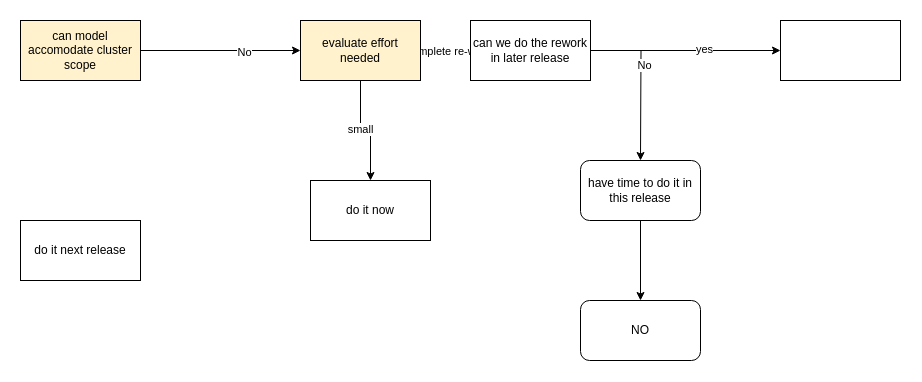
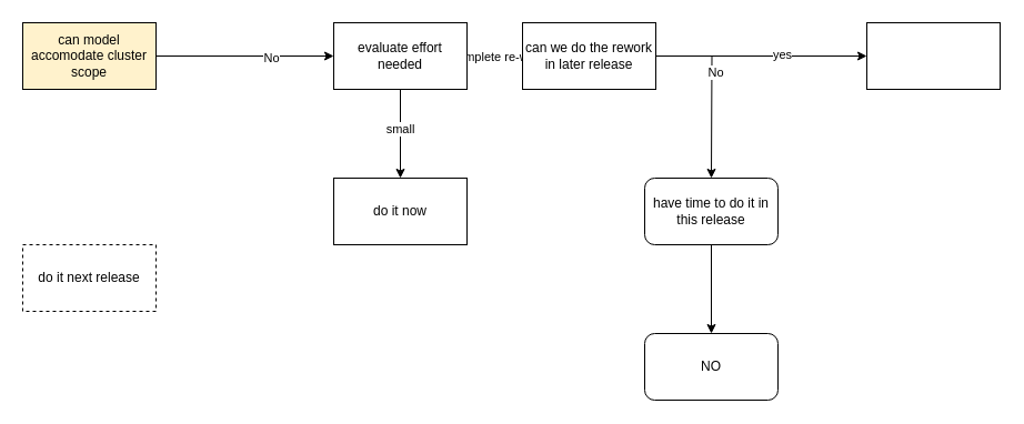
  <mxCell id="0" />
  <mxCell id="1" parent="0" />
  <mxCell id="2" value="" style="edgeStyle=orthogonalEdgeStyle;rounded=0;orthogonalLoop=1;jettySize=auto;html=1;" edge="1" parent="1" source="4" target="10"><mxGeometry relative="1" as="geometry" /></mxCell>
  <mxCell id="3" value="No" style="edgeLabel;html=1;align=center;verticalAlign=middle;resizable=0;points=[];" vertex="1" connectable="0" parent="2"><mxGeometry x="0.284" y="-1" relative="1" as="geometry"><mxPoint as="offset" /></mxGeometry></mxCell>
  <mxCell id="4" value="can model accomodate cluster scope" style="rounded=0;whiteSpace=wrap;html=1;fillColor=#fff2cc;" vertex="1" parent="1"><mxGeometry x="20" y="20" width="120" height="60" as="geometry" /></mxCell>
- <mxCell id="5" value="do it next release" style="whiteSpace=wrap;html=1;rounded=0;" vertex="1" parent="1"><mxGeometry x="20" y="220" width="120" height="60" as="geometry" /></mxCell>
+ <mxCell id="5" value="do it next release" style="whiteSpace=wrap;html=1;rounded=0;dashed=1;" vertex="1" parent="1"><mxGeometry x="20" y="220" width="120" height="60" as="geometry" /></mxCell>
  <mxCell id="6" value="" style="edgeStyle=orthogonalEdgeStyle;rounded=0;orthogonalLoop=1;jettySize=auto;html=1;" edge="1" parent="1" source="10" target="11"><mxGeometry relative="1" as="geometry" /></mxCell>
  <mxCell id="7" value="small" style="edgeLabel;html=1;align=center;verticalAlign=middle;resizable=0;points=[];" vertex="1" connectable="0" parent="6"><mxGeometry x="-0.125" y="-1" relative="1" as="geometry"><mxPoint as="offset" /></mxGeometry></mxCell>
  <mxCell id="8" value="" style="edgeStyle=orthogonalEdgeStyle;rounded=0;orthogonalLoop=1;jettySize=auto;html=1;" edge="1" parent="1" source="10" target="16"><mxGeometry relative="1" as="geometry" /></mxCell>
  <mxCell id="9" value="lcomplete re-work" style="edgeLabel;html=1;align=center;verticalAlign=middle;resizable=0;points=[];" vertex="1" connectable="0" parent="8"><mxGeometry x="0.057" relative="1" as="geometry"><mxPoint as="offset" /></mxGeometry></mxCell>
- <mxCell id="10" value="evaluate effort needed" style="whiteSpace=wrap;html=1;rounded=0;fillColor=#fff2cc;" vertex="1" parent="1"><mxGeometry x="300" y="20" width="120" height="60" as="geometry" /></mxCell>
- <mxCell id="11" value="do it now" style="whiteSpace=wrap;html=1;rounded=0;" vertex="1" parent="1"><mxGeometry x="310" y="180" width="120" height="60" as="geometry" /></mxCell>
+ <mxCell id="10" value="evaluate effort needed" style="whiteSpace=wrap;html=1;rounded=0;" vertex="1" parent="1"><mxGeometry x="300" y="20" width="120" height="60" as="geometry" /></mxCell>
+ <mxCell id="11" value="do it now" style="whiteSpace=wrap;html=1;rounded=0;" vertex="1" parent="1"><mxGeometry x="300" y="160" width="120" height="60" as="geometry" /></mxCell>
  <mxCell id="12" value="" style="edgeStyle=orthogonalEdgeStyle;rounded=0;orthogonalLoop=1;jettySize=auto;html=1;" edge="1" parent="1" source="16"><mxGeometry relative="1" as="geometry"><mxPoint x="640" y="160" as="targetPoint" /></mxGeometry></mxCell>
  <mxCell id="13" value="No" style="edgeLabel;html=1;align=center;verticalAlign=middle;resizable=0;points=[];" vertex="1" connectable="0" parent="12"><mxGeometry x="-0.193" y="3" relative="1" as="geometry"><mxPoint as="offset" /></mxGeometry></mxCell>
  <mxCell id="14" value="" style="edgeStyle=orthogonalEdgeStyle;rounded=0;orthogonalLoop=1;jettySize=auto;html=1;" edge="1" parent="1" source="16" target="17"><mxGeometry relative="1" as="geometry" /></mxCell>
  <mxCell id="15" value="yes" style="edgeLabel;html=1;align=center;verticalAlign=middle;resizable=0;points=[];" vertex="1" connectable="0" parent="14"><mxGeometry x="0.193" y="2" relative="1" as="geometry"><mxPoint as="offset" /></mxGeometry></mxCell>
  <mxCell id="16" value="can we do the rework in later release" style="whiteSpace=wrap;html=1;rounded=0;" vertex="1" parent="1"><mxGeometry x="470" y="20" width="120" height="60" as="geometry" /></mxCell>
  <mxCell id="17" value="" style="whiteSpace=wrap;html=1;rounded=0;" vertex="1" parent="1"><mxGeometry x="780" y="20" width="120" height="60" as="geometry" /></mxCell>
  <mxCell id="18" value="" style="edgeStyle=orthogonalEdgeStyle;rounded=0;orthogonalLoop=1;jettySize=auto;html=1;" edge="1" parent="1" source="19" target="20"><mxGeometry relative="1" as="geometry" /></mxCell>
  <mxCell id="19" value="have time to do it in this release" style="rounded=1;whiteSpace=wrap;html=1;" vertex="1" parent="1"><mxGeometry x="580" y="160" width="120" height="60" as="geometry" /></mxCell>
  <mxCell id="20" value="NO" style="whiteSpace=wrap;html=1;rounded=1;" vertex="1" parent="1"><mxGeometry x="580" y="300" width="120" height="60" as="geometry" /></mxCell>
